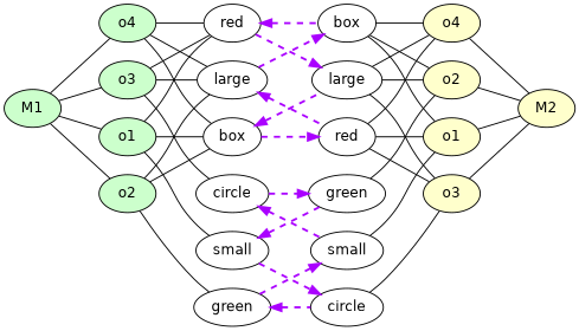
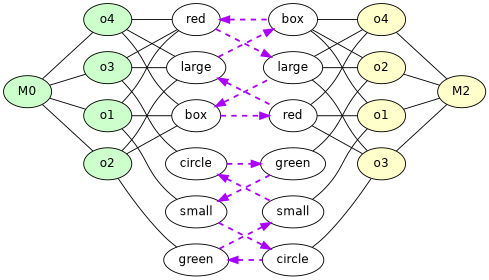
  strict digraph {
    rankdir=LR
    node [fontname=Helvetica shape=oval]
    edge [constraint=true dir=none]
-   M1 [fillcolor="#CCFFCC" height=0.5 style=filled width=0.75]
+   M1 [fillcolor="#CCFFCC" height=0.5 style=filled width=0.75 label=M0]
    n2 [fillcolor="#CCFFCC" height=0.5 label=o1 style=filled width=0.75]
    n3 [fillcolor="#CCFFCC" height=0.5 label=o2 style=filled width=0.75]
    n4 [fillcolor="#CCFFCC" height=0.5 label=o3 style=filled width=0.75]
    n5 [fillcolor="#CCFFCC" height=0.5 label=o4 style=filled width=0.75]
    n6 [height=0.5 label=red width=0.75]
    n7 [height=0.5 label=box width=0.75]
    n8 [height=0.5 label=small width=0.88464]
    n9 [height=0.5 label=green width=0.93881]
    n10 [height=0.5 label=large width=0.86659]
    n11 [height=0.5 label=circle width=0.88464]
    M2 [fillcolor="#FFFFCC" height=0.5 style=filled width=0.75]
    n13 [height=0.5 label=box width=0.75]
    n14 [height=0.5 label=large width=0.86659]
    n15 [height=0.5 label=red width=0.75]
    n16 [height=0.5 label=green width=0.93881]
    n17 [height=0.5 label=circle width=0.88464]
    n18 [fillcolor="#FFFFCC" height=0.5 label=o1 style=filled width=0.75]
    n19 [fillcolor="#FFFFCC" height=0.5 label=o4 style=filled width=0.75]
    n20 [fillcolor="#FFFFCC" height=0.5 label=o2 style=filled width=0.75]
    n21 [fillcolor="#FFFFCC" height=0.5 label=o3 style=filled width=0.75]
    n22 [height=0.5 label=small width=0.88464]
    M1 -> n2 [penwidth=1]
    M1 -> n3 [penwidth=1]
    M1 -> n4 [penwidth=1]
    M1 -> n5 [penwidth=1]
    n2 -> n6
    n2 -> n7
    n2 -> n8
    n3 -> n7
    n3 -> n9
    n3 -> n10
    n4 -> n6
    n4 -> n10
    n4 -> n11
    n5 -> n6
    n5 -> n7
    n5 -> n10
    n6 -> n13 [color="#AA00FF" dir=back penwidth=2 style=dashed]
    n6 -> n14 [color="#AA00FF" penwidth=2 style=dashed dir=""]
    n7 -> n14 [color="#AA00FF" dir=back penwidth=2 style=dashed]
    n7 -> n15 [color="#AA00FF" penwidth=2 style=dashed dir=""]
    n8 -> n16 [color="#AA00FF" dir=back penwidth=2 style=dashed]
    n8 -> n17 [color="#AA00FF" penwidth=2 style=dashed dir=""]
    n9 -> n17 [color="#AA00FF" dir=back penwidth=2 style=dashed]
    n9 -> n22 [color="#AA00FF" penwidth=2 style=dashed dir=""]
    n10 -> n13 [color="#AA00FF" penwidth=2 style=dashed dir=""]
    n10 -> n15 [color="#AA00FF" dir=back penwidth=2 style=dashed]
    n11 -> n16 [color="#AA00FF" penwidth=2 style=dashed dir=""]
    n11 -> n22 [color="#AA00FF" dir=back penwidth=2 style=dashed]
    n13 -> n18
    n13 -> n19
    n13 -> n20
    n14 -> n19
    n14 -> n20
    n14 -> n21
    n15 -> n18
    n15 -> n19
    n15 -> n21
    n16 -> n20
    n17 -> n21
    n18 -> M2 [penwidth=1]
    n19 -> M2 [penwidth=1]
    n20 -> M2 [penwidth=1]
    n21 -> M2 [penwidth=1]
    n22 -> n18
  }
